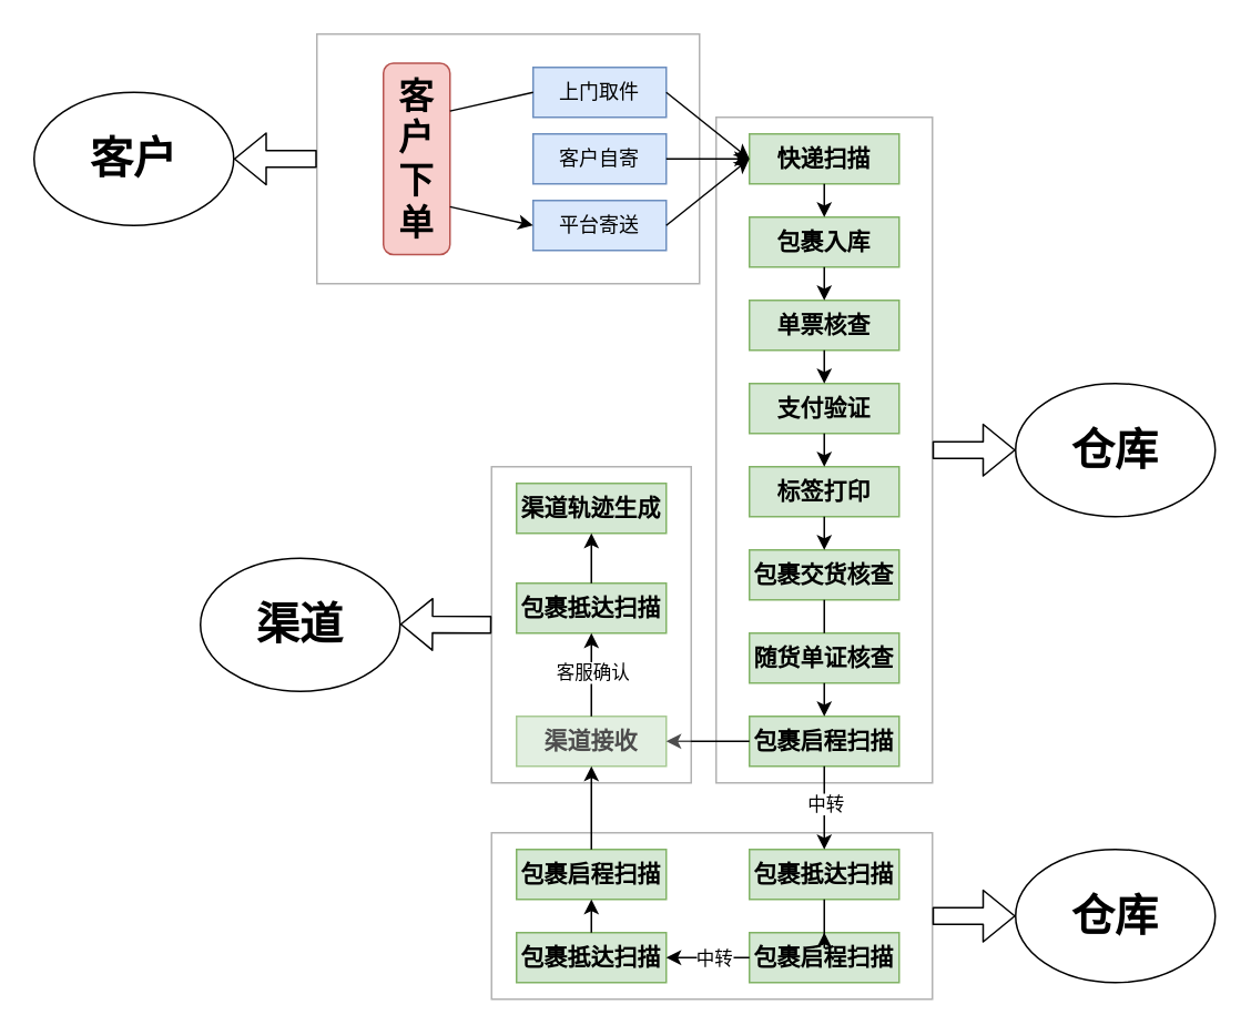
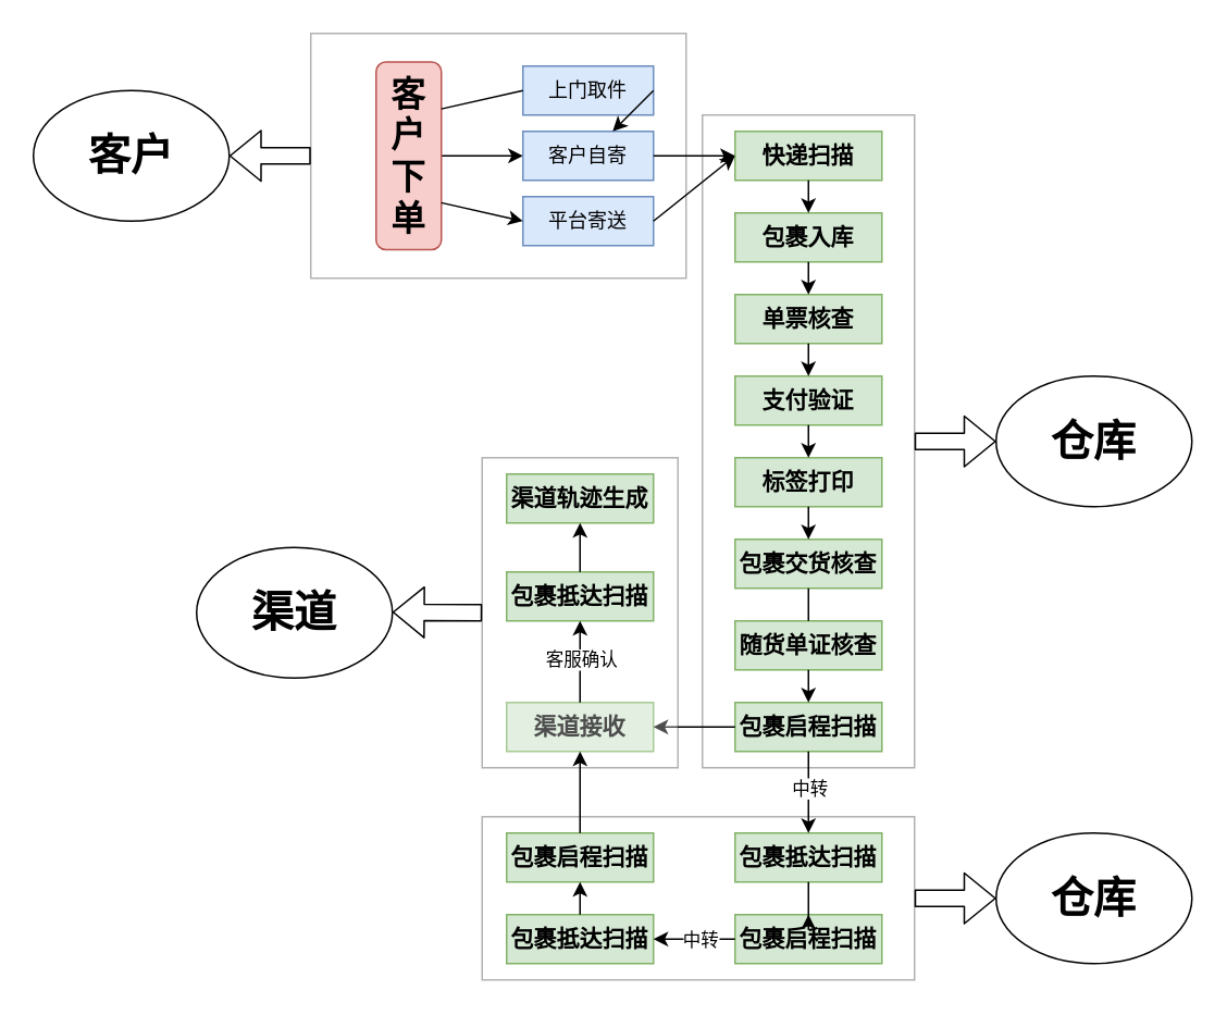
  <mxCell id="0" />
  <mxCell id="1" parent="0" />
  <mxCell id="2" value="" style="rounded=0;whiteSpace=wrap;html=1;opacity=30;" parent="1" vertex="1"><mxGeometry x="190" y="20" width="230" height="150" as="geometry" /></mxCell>
  <mxCell id="3" value="" style="rounded=0;whiteSpace=wrap;html=1;opacity=30;" parent="1" vertex="1"><mxGeometry x="430" y="70" width="130" height="400" as="geometry" /></mxCell>
  <mxCell id="4" value="" style="rounded=0;whiteSpace=wrap;html=1;opacity=30;" parent="1" vertex="1"><mxGeometry x="295" y="500" width="265" height="100" as="geometry" /></mxCell>
+ <mxCell id="5" style="edgeStyle=orthogonalEdgeStyle;rounded=0;orthogonalLoop=1;jettySize=auto;html=1;exitX=1;exitY=0.5;exitDx=0;exitDy=0;entryX=0;entryY=0.5;entryDx=0;entryDy=0;" parent="1" source="6" target="8" edge="1"><mxGeometry relative="1" as="geometry" /></mxCell>
  <mxCell id="6" value="客户下单" style="rounded=1;whiteSpace=wrap;html=1;verticalAlign=middle;horizontal=1;fontSize=21;fontStyle=1;fillColor=#f8cecc;strokeColor=#b85450;" parent="1" vertex="1"><mxGeometry x="230" y="37.5" width="40" height="115" as="geometry" /></mxCell>
  <mxCell id="7" value="上门取件" style="rounded=0;whiteSpace=wrap;html=1;fillColor=#dae8fc;strokeColor=#6c8ebf;" parent="1" vertex="1"><mxGeometry x="320" y="40" width="80" height="30" as="geometry" /></mxCell>
  <mxCell id="8" value="客户自寄" style="rounded=0;whiteSpace=wrap;html=1;fillColor=#dae8fc;strokeColor=#6c8ebf;" parent="1" vertex="1"><mxGeometry x="320" y="80" width="80" height="30" as="geometry" /></mxCell>
  <mxCell id="9" value="平台寄送" style="rounded=0;whiteSpace=wrap;html=1;fillColor=#dae8fc;strokeColor=#6c8ebf;" parent="1" vertex="1"><mxGeometry x="320" y="120" width="80" height="30" as="geometry" /></mxCell>
  <mxCell id="10" value="" style="endArrow=classic;html=1;exitX=1;exitY=0.75;exitDx=0;exitDy=0;entryX=0;entryY=0.5;entryDx=0;entryDy=0;" parent="1" source="6" target="9" edge="1"><mxGeometry width="50" height="50" relative="1" as="geometry"><mxPoint x="470" y="190" as="sourcePoint" /><mxPoint x="520" y="140" as="targetPoint" /></mxGeometry></mxCell>
  <mxCell id="11" value="" style="endArrow=none;html=1;exitX=1;exitY=0.25;exitDx=0;exitDy=0;entryX=0;entryY=0.5;entryDx=0;entryDy=0;" parent="1" source="6" target="7" edge="1"><mxGeometry width="50" height="50" relative="1" as="geometry"><mxPoint x="470" y="190" as="sourcePoint" /><mxPoint x="520" y="140" as="targetPoint" /></mxGeometry></mxCell>
  <mxCell id="12" value="快递扫描" style="rounded=0;whiteSpace=wrap;html=1;fontStyle=1;fontSize=14;fillColor=#d5e8d4;strokeColor=#82b366;" parent="1" vertex="1"><mxGeometry x="450" y="80" width="90" height="30" as="geometry" /></mxCell>
- <mxCell id="13" value="" style="endArrow=classic;html=1;fontSize=14;exitX=1;exitY=0.5;exitDx=0;exitDy=0;entryX=0;entryY=0.5;entryDx=0;entryDy=0;" parent="1" source="7" target="12" edge="1"><mxGeometry width="50" height="50" relative="1" as="geometry"><mxPoint x="470" y="120" as="sourcePoint" /><mxPoint x="520" y="70" as="targetPoint" /></mxGeometry></mxCell>
+ <mxCell id="13" value="" style="endArrow=classic;html=1;fontSize=14;exitX=1;exitY=0.5;exitDx=0;exitDy=0;" parent="1" source="7" target="8" edge="1"><mxGeometry width="50" height="50" relative="1" as="geometry"><mxPoint x="470" y="120" as="sourcePoint" /><mxPoint x="520" y="70" as="targetPoint" /></mxGeometry></mxCell>
  <mxCell id="14" value="" style="endArrow=classic;html=1;fontSize=14;exitX=1;exitY=0.5;exitDx=0;exitDy=0;entryX=0;entryY=0.5;entryDx=0;entryDy=0;" parent="1" source="8" target="12" edge="1"><mxGeometry width="50" height="50" relative="1" as="geometry"><mxPoint x="400" y="230" as="sourcePoint" /><mxPoint x="430" y="95" as="targetPoint" /></mxGeometry></mxCell>
  <mxCell id="15" value="" style="endArrow=classic;html=1;fontSize=14;exitX=1;exitY=0.5;exitDx=0;exitDy=0;entryX=0;entryY=0.5;entryDx=0;entryDy=0;" parent="1" source="9" target="12" edge="1"><mxGeometry width="50" height="50" relative="1" as="geometry"><mxPoint x="350" y="240" as="sourcePoint" /><mxPoint x="400" y="190" as="targetPoint" /></mxGeometry></mxCell>
  <mxCell id="16" value="包裹入库" style="rounded=0;whiteSpace=wrap;html=1;fontStyle=1;fontSize=14;fillColor=#d5e8d4;strokeColor=#82b366;" parent="1" vertex="1"><mxGeometry x="450" y="130" width="90" height="30" as="geometry" /></mxCell>
  <mxCell id="17" value="" style="endArrow=classic;html=1;fontSize=14;exitX=0.5;exitY=1;exitDx=0;exitDy=0;entryX=0.5;entryY=0;entryDx=0;entryDy=0;" parent="1" source="12" target="16" edge="1"><mxGeometry width="50" height="50" relative="1" as="geometry"><mxPoint x="470" y="120" as="sourcePoint" /><mxPoint x="520" y="70" as="targetPoint" /></mxGeometry></mxCell>
  <mxCell id="18" value="单票核查" style="rounded=0;whiteSpace=wrap;html=1;fontStyle=1;fontSize=14;fillColor=#d5e8d4;strokeColor=#82b366;" parent="1" vertex="1"><mxGeometry x="450" y="180" width="90" height="30" as="geometry" /></mxCell>
  <mxCell id="19" value="" style="endArrow=classic;html=1;fontSize=14;exitX=0.5;exitY=1;exitDx=0;exitDy=0;entryX=0.5;entryY=0;entryDx=0;entryDy=0;" parent="1" source="16" target="18" edge="1"><mxGeometry width="50" height="50" relative="1" as="geometry"><mxPoint x="500" y="120" as="sourcePoint" /><mxPoint x="500" y="140" as="targetPoint" /></mxGeometry></mxCell>
  <mxCell id="20" value="支付验证" style="rounded=0;whiteSpace=wrap;html=1;fontStyle=1;fontSize=14;fillColor=#d5e8d4;strokeColor=#82b366;" parent="1" vertex="1"><mxGeometry x="450" y="230" width="90" height="30" as="geometry" /></mxCell>
  <mxCell id="21" value="" style="endArrow=classic;html=1;fontSize=14;exitX=0.5;exitY=1;exitDx=0;exitDy=0;entryX=0.5;entryY=0;entryDx=0;entryDy=0;" parent="1" source="18" target="20" edge="1"><mxGeometry width="50" height="50" relative="1" as="geometry"><mxPoint x="490" y="210" as="sourcePoint" /><mxPoint x="500" y="190" as="targetPoint" /></mxGeometry></mxCell>
  <mxCell id="22" value="标签打印" style="rounded=0;whiteSpace=wrap;html=1;fontStyle=1;fontSize=14;fillColor=#d5e8d4;strokeColor=#82b366;" parent="1" vertex="1"><mxGeometry x="450" y="280" width="90" height="30" as="geometry" /></mxCell>
  <mxCell id="23" value="" style="endArrow=classic;html=1;fontSize=14;exitX=0.5;exitY=1;exitDx=0;exitDy=0;entryX=0.5;entryY=0;entryDx=0;entryDy=0;" parent="1" source="20" target="22" edge="1"><mxGeometry width="50" height="50" relative="1" as="geometry"><mxPoint x="490" y="260" as="sourcePoint" /><mxPoint x="500" y="240" as="targetPoint" /></mxGeometry></mxCell>
  <mxCell id="24" value="包裹交货核查" style="rounded=0;whiteSpace=wrap;html=1;fontStyle=1;fontSize=14;fillColor=#d5e8d4;strokeColor=#82b366;" parent="1" vertex="1"><mxGeometry x="450" y="330" width="90" height="30" as="geometry" /></mxCell>
  <mxCell id="25" value="" style="endArrow=classic;html=1;fontSize=14;exitX=0.5;exitY=1;exitDx=0;exitDy=0;entryX=0.5;entryY=0;entryDx=0;entryDy=0;" parent="1" source="22" target="24" edge="1"><mxGeometry width="50" height="50" relative="1" as="geometry"><mxPoint x="490" y="310" as="sourcePoint" /><mxPoint x="500" y="290" as="targetPoint" /></mxGeometry></mxCell>
  <mxCell id="26" value="随货单证核查" style="rounded=0;whiteSpace=wrap;html=1;fontStyle=1;fontSize=14;fillColor=#d5e8d4;strokeColor=#82b366;" parent="1" vertex="1"><mxGeometry x="450" y="380" width="90" height="30" as="geometry" /></mxCell>
  <mxCell id="27" value="" style="endArrow=none;html=1;fontSize=14;exitX=0.5;exitY=1;exitDx=0;exitDy=0;entryX=0.5;entryY=0;entryDx=0;entryDy=0;" parent="1" source="24" target="26" edge="1"><mxGeometry width="50" height="50" relative="1" as="geometry"><mxPoint x="505" y="320" as="sourcePoint" /><mxPoint x="505" y="340" as="targetPoint" /></mxGeometry></mxCell>
  <mxCell id="28" value="包裹启程扫描" style="rounded=0;whiteSpace=wrap;html=1;fontStyle=1;fontSize=14;fillColor=#d5e8d4;strokeColor=#82b366;" parent="1" vertex="1"><mxGeometry x="450" y="430" width="90" height="30" as="geometry" /></mxCell>
  <mxCell id="29" value="" style="endArrow=classic;html=1;fontSize=14;exitX=0.5;exitY=1;exitDx=0;exitDy=0;entryX=0.5;entryY=0;entryDx=0;entryDy=0;" parent="1" source="26" target="28" edge="1"><mxGeometry width="50" height="50" relative="1" as="geometry"><mxPoint x="505" y="370" as="sourcePoint" /><mxPoint x="505" y="390" as="targetPoint" /></mxGeometry></mxCell>
  <mxCell id="30" value="" style="rounded=0;whiteSpace=wrap;html=1;fontSize=14;strokeColor=#99FF99;fillColor=#CCCCCC;opacity=0;" parent="1" vertex="1"><mxGeometry x="440" y="120" width="120" height="60" as="geometry" /></mxCell>
  <mxCell id="31" value="" style="rounded=0;whiteSpace=wrap;html=1;fontSize=14;strokeColor=#000000;strokeWidth=5;fillColor=#9999FF;opacity=0;" parent="1" vertex="1"><mxGeometry x="440" y="120" width="120" height="60" as="geometry" /></mxCell>
  <mxCell id="32" value="" style="shape=flexArrow;endArrow=classic;html=1;exitX=0;exitY=0.5;exitDx=0;exitDy=0;" parent="1" source="2" edge="1"><mxGeometry width="50" height="50" relative="1" as="geometry"><mxPoint x="-40" y="180" as="sourcePoint" /><mxPoint x="140" y="95" as="targetPoint" /></mxGeometry></mxCell>
  <mxCell id="33" value="&lt;font style=&quot;font-size: 26px&quot;&gt;&lt;b&gt;客户&lt;/b&gt;&lt;/font&gt;" style="ellipse;whiteSpace=wrap;html=1;" parent="1" vertex="1"><mxGeometry x="20" y="55" width="120" height="80" as="geometry" /></mxCell>
  <mxCell id="34" value="" style="shape=flexArrow;endArrow=classic;html=1;exitX=1;exitY=0.5;exitDx=0;exitDy=0;" parent="1" source="3" edge="1"><mxGeometry width="50" height="50" relative="1" as="geometry"><mxPoint x="660" y="330" as="sourcePoint" /><mxPoint x="610" y="270" as="targetPoint" /></mxGeometry></mxCell>
  <mxCell id="35" value="&lt;font style=&quot;font-size: 26px&quot;&gt;&lt;b&gt;仓库&lt;/b&gt;&lt;/font&gt;" style="ellipse;whiteSpace=wrap;html=1;" parent="1" vertex="1"><mxGeometry x="610" y="230" width="120" height="80" as="geometry" /></mxCell>
  <mxCell id="36" value="包裹抵达扫描" style="rounded=0;whiteSpace=wrap;html=1;fontStyle=1;fontSize=14;fillColor=#d5e8d4;strokeColor=#82b366;" parent="1" vertex="1"><mxGeometry x="450" y="510" width="90" height="30" as="geometry" /></mxCell>
  <mxCell id="37" value="" style="endArrow=classic;html=1;fontSize=14;exitX=0.5;exitY=1;exitDx=0;exitDy=0;entryX=0.5;entryY=0;entryDx=0;entryDy=0;" parent="1" source="28" target="36" edge="1"><mxGeometry width="50" height="50" relative="1" as="geometry"><mxPoint x="505" y="420" as="sourcePoint" /><mxPoint x="495" y="530" as="targetPoint" /></mxGeometry></mxCell>
  <mxCell id="38" value="中转" style="edgeLabel;html=1;align=center;verticalAlign=middle;resizable=0;points=[];" parent="37" vertex="1" connectable="0"><mxGeometry x="-0.238" y="-1" relative="1" as="geometry"><mxPoint x="1" y="3" as="offset" /></mxGeometry></mxCell>
  <mxCell id="39" value="渠道接收" style="rounded=0;whiteSpace=wrap;html=1;fontStyle=1;fontSize=14;fillColor=#d5e8d4;strokeColor=#82b366;" parent="1" vertex="1"><mxGeometry x="310" y="430" width="90" height="30" as="geometry" /></mxCell>
  <mxCell id="40" value="" style="endArrow=classic;html=1;entryX=1;entryY=0.5;entryDx=0;entryDy=0;exitX=0;exitY=0.5;exitDx=0;exitDy=0;" parent="1" source="28" target="39" edge="1"><mxGeometry width="50" height="50" relative="1" as="geometry"><mxPoint x="350" y="390" as="sourcePoint" /><mxPoint x="340" y="390" as="targetPoint" /></mxGeometry></mxCell>
  <mxCell id="41" value="" style="rounded=0;whiteSpace=wrap;html=1;opacity=30;" parent="1" vertex="1"><mxGeometry x="295" y="280" width="120" height="190" as="geometry" /></mxCell>
  <mxCell id="42" value="包裹抵达扫描" style="rounded=0;whiteSpace=wrap;html=1;fontStyle=1;fontSize=14;fillColor=#d5e8d4;strokeColor=#82b366;" parent="1" vertex="1"><mxGeometry x="310" y="350" width="90" height="30" as="geometry" /></mxCell>
  <mxCell id="43" value="包裹启程扫描" style="rounded=0;whiteSpace=wrap;html=1;fontStyle=1;fontSize=14;fillColor=#d5e8d4;strokeColor=#82b366;" parent="1" vertex="1"><mxGeometry x="450" y="560" width="90" height="30" as="geometry" /></mxCell>
  <mxCell id="44" value="" style="endArrow=classic;html=1;fontSize=14;exitX=0.5;exitY=1;exitDx=0;exitDy=0;entryX=0.5;entryY=0;entryDx=0;entryDy=0;" parent="1" source="36" target="43" edge="1"><mxGeometry width="50" height="50" relative="1" as="geometry"><mxPoint x="505" y="420" as="sourcePoint" /><mxPoint x="505" y="440" as="targetPoint" /><Array as="points"><mxPoint x="495" y="550" /><mxPoint x="495" y="560" /><mxPoint x="495" y="570" /></Array></mxGeometry></mxCell>
  <mxCell id="45" style="edgeStyle=orthogonalEdgeStyle;rounded=0;orthogonalLoop=1;jettySize=auto;html=1;exitX=0.5;exitY=1;exitDx=0;exitDy=0;" parent="1" source="4" target="4" edge="1"><mxGeometry relative="1" as="geometry" /></mxCell>
  <mxCell id="46" value="包裹抵达扫描" style="rounded=0;whiteSpace=wrap;html=1;fontStyle=1;fontSize=14;fillColor=#d5e8d4;strokeColor=#82b366;" parent="1" vertex="1"><mxGeometry x="310" y="560" width="90" height="30" as="geometry" /></mxCell>
  <mxCell id="47" value="" style="endArrow=classic;html=1;exitX=0;exitY=0.5;exitDx=0;exitDy=0;entryX=1;entryY=0.5;entryDx=0;entryDy=0;" parent="1" source="43" target="46" edge="1"><mxGeometry width="50" height="50" relative="1" as="geometry"><mxPoint x="340" y="455" as="sourcePoint" /><mxPoint x="350" y="540" as="targetPoint" /></mxGeometry></mxCell>
  <mxCell id="48" value="中转" style="edgeLabel;html=1;align=center;verticalAlign=middle;resizable=0;points=[];" parent="47" vertex="1" connectable="0"><mxGeometry x="0.218" relative="1" as="geometry"><mxPoint x="8" as="offset" /></mxGeometry></mxCell>
  <mxCell id="49" value="包裹启程扫描" style="rounded=0;whiteSpace=wrap;html=1;fontStyle=1;fontSize=14;fillColor=#d5e8d4;strokeColor=#82b366;" parent="1" vertex="1"><mxGeometry x="310" y="510" width="90" height="30" as="geometry" /></mxCell>
  <mxCell id="50" value="" style="endArrow=classic;html=1;exitX=0.5;exitY=0;exitDx=0;exitDy=0;entryX=0.5;entryY=1;entryDx=0;entryDy=0;" parent="1" source="46" target="49" edge="1"><mxGeometry width="50" height="50" relative="1" as="geometry"><mxPoint x="510" y="460" as="sourcePoint" /><mxPoint x="560" y="410" as="targetPoint" /></mxGeometry></mxCell>
  <mxCell id="51" value="" style="endArrow=classic;html=1;exitX=0.5;exitY=0;exitDx=0;exitDy=0;entryX=0.5;entryY=1;entryDx=0;entryDy=0;" parent="1" source="49" target="39" edge="1"><mxGeometry width="50" height="50" relative="1" as="geometry"><mxPoint x="220" y="550" as="sourcePoint" /><mxPoint x="270" y="500" as="targetPoint" /></mxGeometry></mxCell>
  <mxCell id="52" value="" style="endArrow=classic;html=1;exitX=0.5;exitY=0;exitDx=0;exitDy=0;entryX=0.5;entryY=1;entryDx=0;entryDy=0;" parent="1" source="39" target="42" edge="1"><mxGeometry width="50" height="50" relative="1" as="geometry"><mxPoint x="230" y="450" as="sourcePoint" /><mxPoint x="280" y="400" as="targetPoint" /></mxGeometry></mxCell>
  <mxCell id="53" value="客服确认" style="edgeLabel;html=1;align=center;verticalAlign=middle;resizable=0;points=[];" parent="52" vertex="1" connectable="0"><mxGeometry x="0.34" y="1" relative="1" as="geometry"><mxPoint x="1" y="7" as="offset" /></mxGeometry></mxCell>
  <mxCell id="54" value="渠道轨迹生成" style="rounded=0;whiteSpace=wrap;html=1;fontStyle=1;fontSize=14;fillColor=#d5e8d4;strokeColor=#82b366;" parent="1" vertex="1"><mxGeometry x="310" y="290" width="90" height="30" as="geometry" /></mxCell>
  <mxCell id="55" value="" style="endArrow=classic;html=1;exitX=0.5;exitY=0;exitDx=0;exitDy=0;entryX=0.5;entryY=1;entryDx=0;entryDy=0;" parent="1" source="42" target="54" edge="1"><mxGeometry width="50" height="50" relative="1" as="geometry"><mxPoint x="240" y="480" as="sourcePoint" /><mxPoint x="290" y="430" as="targetPoint" /></mxGeometry></mxCell>
  <mxCell id="56" value="" style="shape=flexArrow;endArrow=classic;html=1;exitX=1;exitY=0.5;exitDx=0;exitDy=0;" parent="1" edge="1"><mxGeometry width="50" height="50" relative="1" as="geometry"><mxPoint x="560" y="550" as="sourcePoint" /><mxPoint x="610" y="550" as="targetPoint" /></mxGeometry></mxCell>
  <mxCell id="57" value="&lt;font style=&quot;font-size: 26px&quot;&gt;&lt;b&gt;仓库&lt;/b&gt;&lt;/font&gt;" style="ellipse;whiteSpace=wrap;html=1;" parent="1" vertex="1"><mxGeometry x="610" y="510" width="120" height="80" as="geometry" /></mxCell>
  <mxCell id="58" value="&lt;font style=&quot;font-size: 26px&quot;&gt;&lt;b&gt;渠道&lt;/b&gt;&lt;/font&gt;" style="ellipse;whiteSpace=wrap;html=1;" parent="1" vertex="1"><mxGeometry x="120" y="335" width="120" height="80" as="geometry" /></mxCell>
  <mxCell id="59" value="" style="shape=flexArrow;endArrow=classic;html=1;exitX=0;exitY=0.5;exitDx=0;exitDy=0;" parent="1" source="41" edge="1"><mxGeometry width="50" height="50" relative="1" as="geometry"><mxPoint x="290" y="374.66" as="sourcePoint" /><mxPoint x="240" y="374.66" as="targetPoint" /></mxGeometry></mxCell>
